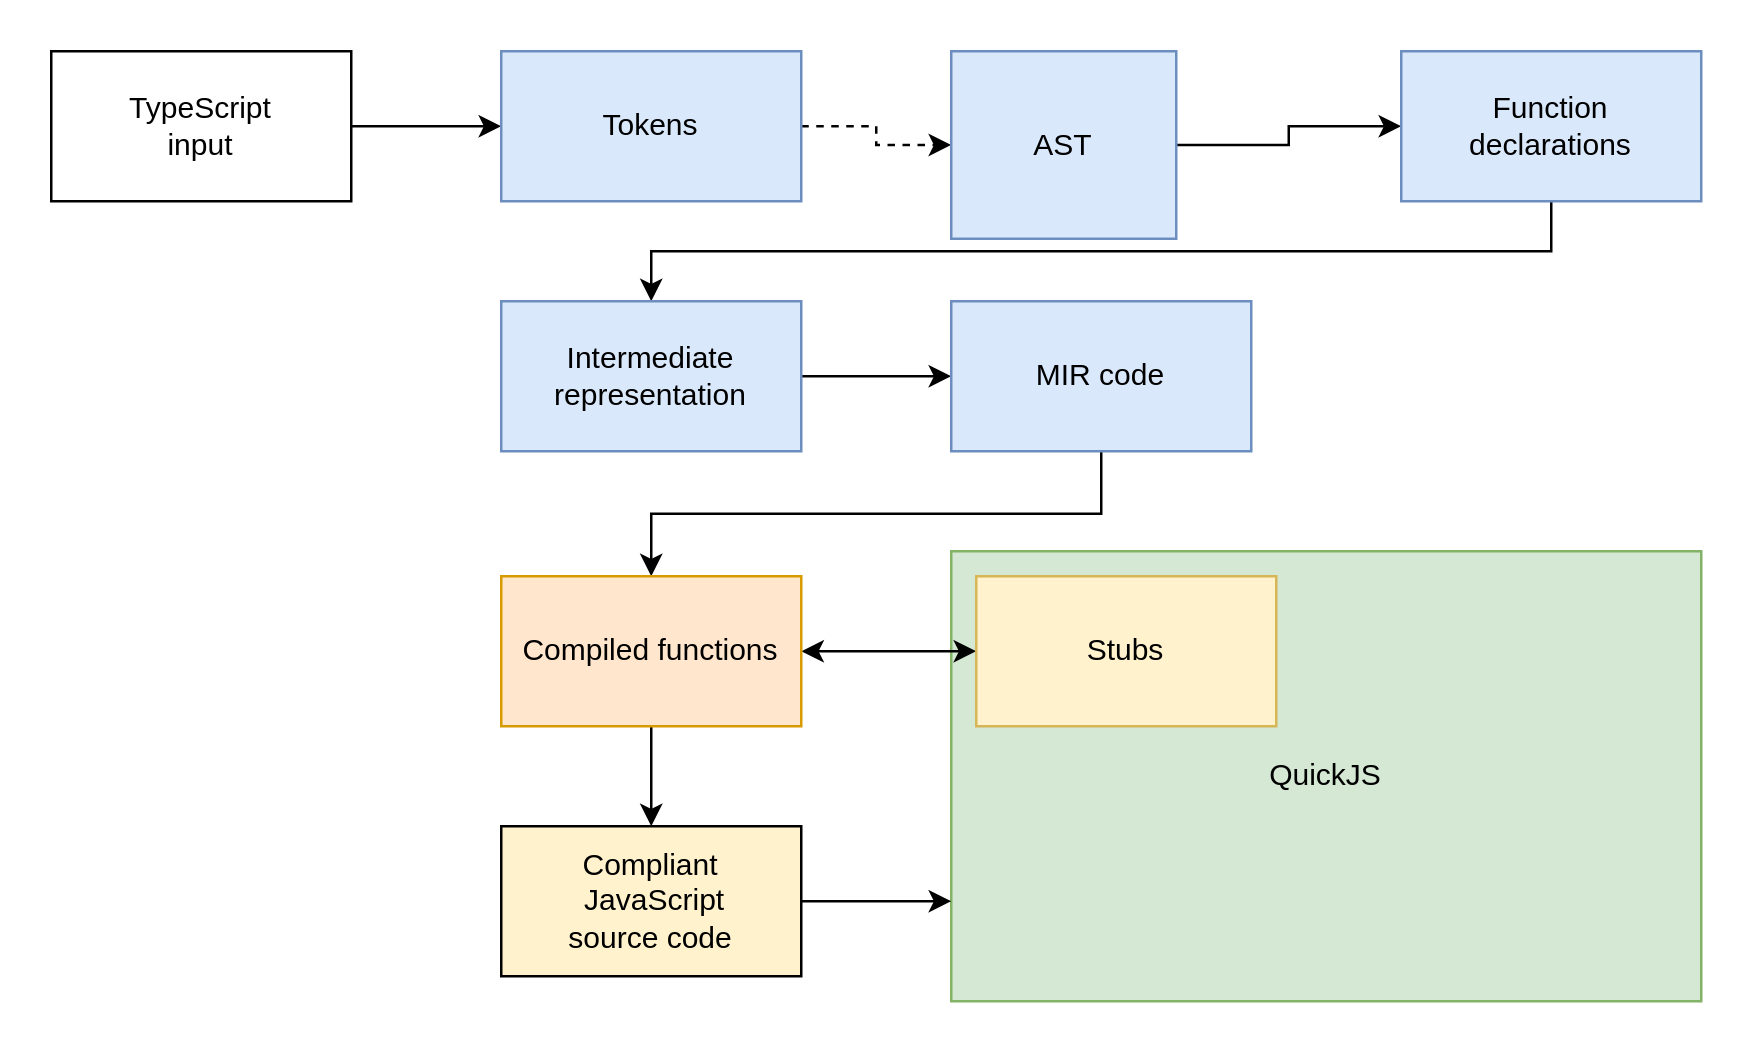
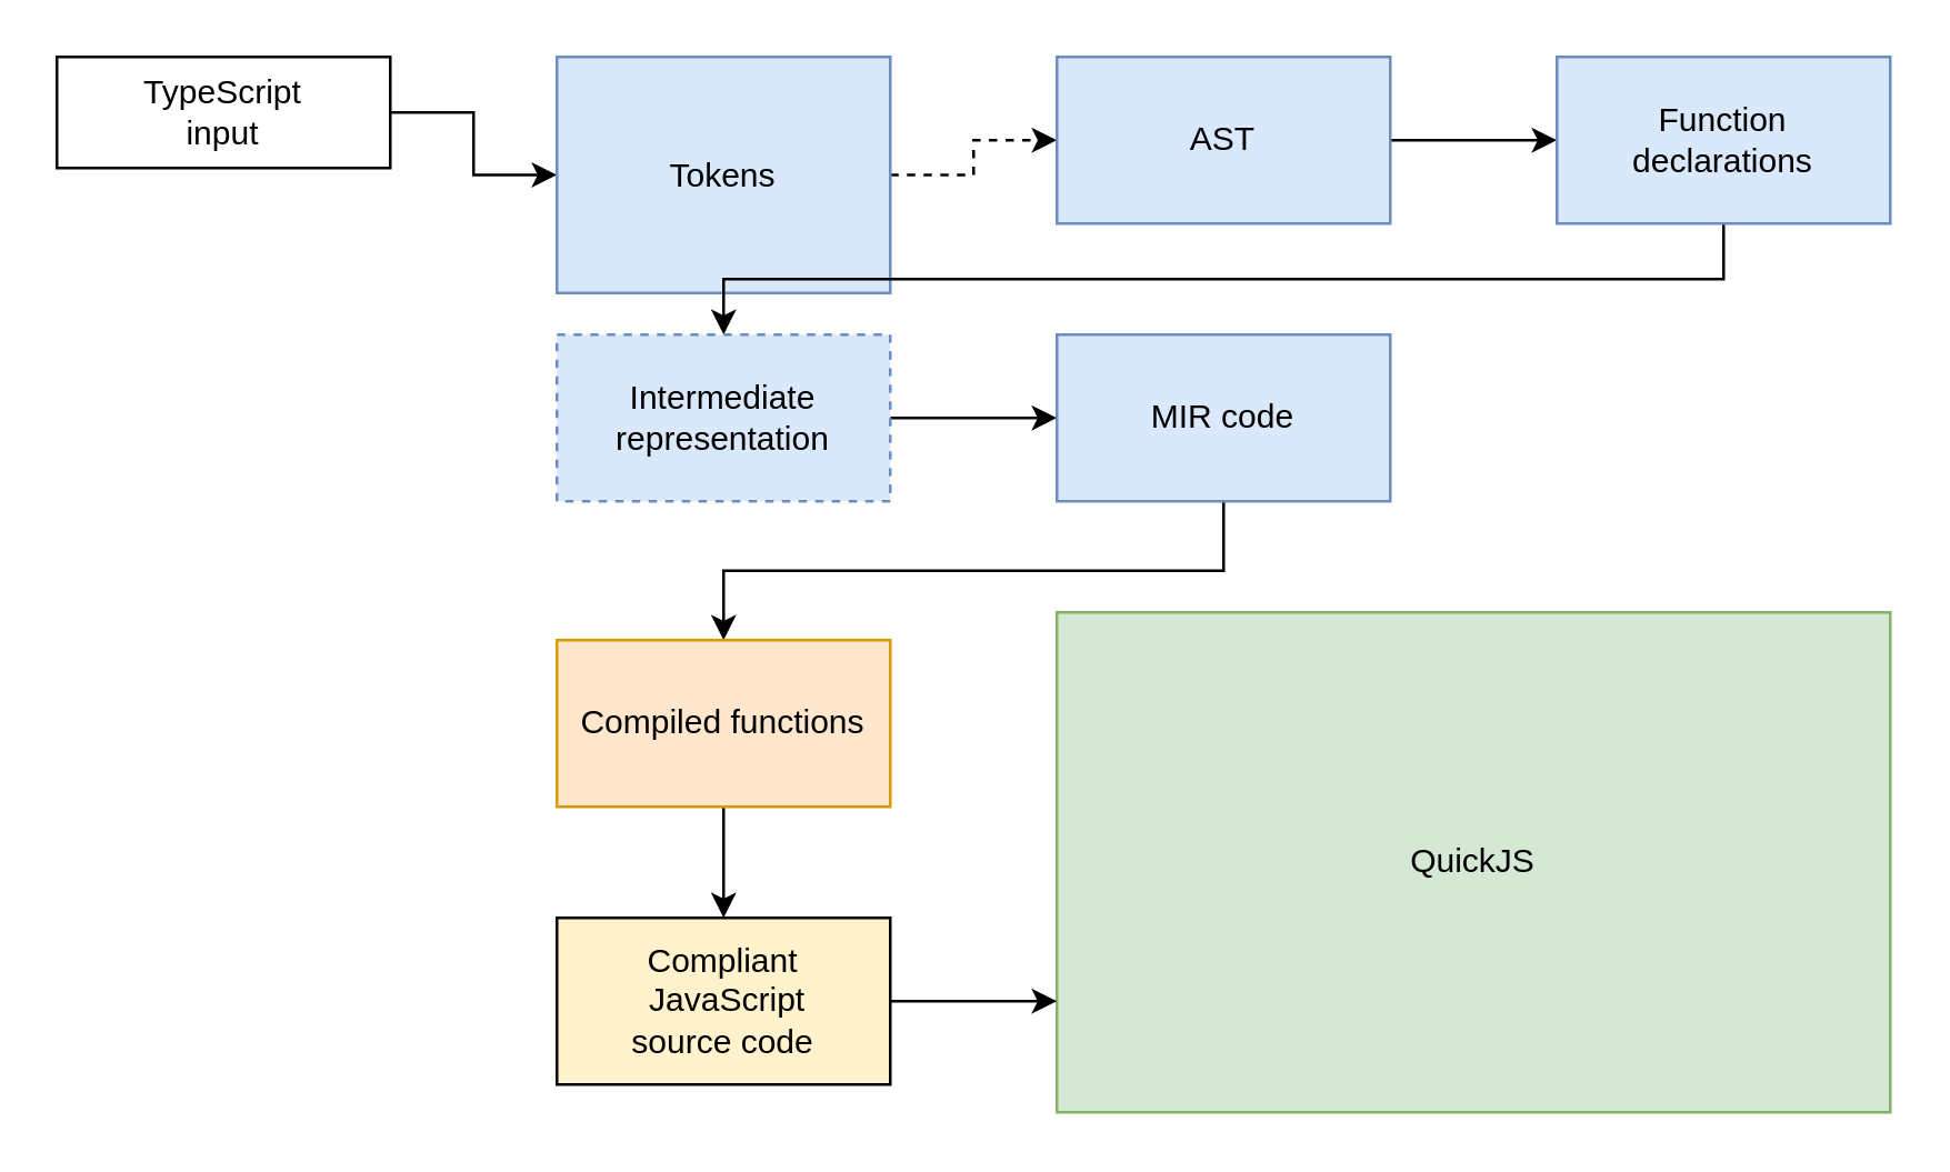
  <mxCell id="0" />
  <mxCell id="1" parent="0" />
  <mxCell id="2" style="edgeStyle=orthogonalEdgeStyle;rounded=0;orthogonalLoop=1;jettySize=auto;html=1;exitX=1;exitY=0.5;exitDx=0;exitDy=0;entryX=0;entryY=0.5;entryDx=0;entryDy=0;" parent="1" source="3" target="5" edge="1"><mxGeometry relative="1" as="geometry" /></mxCell>
- <mxCell id="3" value="TypeScript&lt;div&gt;input&lt;/div&gt;" style="rounded=0;whiteSpace=wrap;html=1;" parent="1" vertex="1"><mxGeometry width="120" height="60" as="geometry" x="20" y="20" /></mxCell>
+ <mxCell id="3" value="TypeScript&lt;div&gt;input&lt;/div&gt;" style="rounded=0;whiteSpace=wrap;html=1;" parent="1" vertex="1"><mxGeometry x="20" y="20" width="120" height="40" as="geometry" /></mxCell>
  <mxCell id="4" style="edgeStyle=orthogonalEdgeStyle;rounded=0;orthogonalLoop=1;jettySize=auto;html=1;exitX=1;exitY=0.5;exitDx=0;exitDy=0;entryX=0;entryY=0.5;entryDx=0;entryDy=0;dashed=1;" parent="1" source="5" target="7" edge="1"><mxGeometry relative="1" as="geometry" /></mxCell>
- <mxCell id="5" value="Tokens" style="rounded=0;whiteSpace=wrap;html=1;fillColor=#dae8fc;strokeColor=#6c8ebf;" parent="1" vertex="1"><mxGeometry x="200" width="120" height="60" as="geometry" y="20" /></mxCell>
+ <mxCell id="5" value="Tokens" style="rounded=0;whiteSpace=wrap;html=1;fillColor=#dae8fc;strokeColor=#6c8ebf;" parent="1" vertex="1"><mxGeometry x="200" y="20" width="120" height="85" as="geometry" /></mxCell>
  <mxCell id="6" style="edgeStyle=orthogonalEdgeStyle;rounded=0;orthogonalLoop=1;jettySize=auto;html=1;exitX=1;exitY=0.5;exitDx=0;exitDy=0;entryX=0;entryY=0.5;entryDx=0;entryDy=0;" parent="1" source="7" target="9" edge="1"><mxGeometry relative="1" as="geometry" /></mxCell>
- <mxCell id="7" value="AST" style="rounded=0;whiteSpace=wrap;html=1;fillColor=#dae8fc;strokeColor=#6c8ebf;" parent="1" vertex="1"><mxGeometry x="380" y="20" width="90" height="75" as="geometry" /></mxCell>
+ <mxCell id="7" value="AST" style="rounded=0;whiteSpace=wrap;html=1;fillColor=#dae8fc;strokeColor=#6c8ebf;" parent="1" vertex="1"><mxGeometry x="380" width="120" height="60" as="geometry" y="20" /></mxCell>
  <mxCell id="8" style="edgeStyle=orthogonalEdgeStyle;rounded=0;orthogonalLoop=1;jettySize=auto;html=1;exitX=0.5;exitY=1;exitDx=0;exitDy=0;entryX=0.5;entryY=0;entryDx=0;entryDy=0;" parent="1" source="9" target="11" edge="1"><mxGeometry relative="1" as="geometry" /></mxCell>
  <mxCell id="9" value="Function&lt;div&gt;declarations&lt;/div&gt;" style="rounded=0;whiteSpace=wrap;html=1;fillColor=#dae8fc;strokeColor=#6c8ebf;" parent="1" vertex="1"><mxGeometry x="560" width="120" height="60" as="geometry" y="20" /></mxCell>
  <mxCell id="10" style="edgeStyle=orthogonalEdgeStyle;rounded=0;orthogonalLoop=1;jettySize=auto;html=1;exitX=1;exitY=0.5;exitDx=0;exitDy=0;entryX=0;entryY=0.5;entryDx=0;entryDy=0;" parent="1" source="11" target="13" edge="1"><mxGeometry relative="1" as="geometry" /></mxCell>
- <mxCell id="11" value="Intermediate&lt;div&gt;representation&lt;/div&gt;" style="rounded=0;whiteSpace=wrap;html=1;fillColor=#dae8fc;strokeColor=#6c8ebf;" parent="1" vertex="1"><mxGeometry x="200" y="120" width="120" height="60" as="geometry" /></mxCell>
+ <mxCell id="11" value="Intermediate&lt;div&gt;representation&lt;/div&gt;" style="rounded=0;whiteSpace=wrap;html=1;fillColor=#dae8fc;strokeColor=#6c8ebf;dashed=1;" parent="1" vertex="1"><mxGeometry x="200" y="120" width="120" height="60" as="geometry" /></mxCell>
  <mxCell id="12" style="edgeStyle=orthogonalEdgeStyle;rounded=0;orthogonalLoop=1;jettySize=auto;html=1;exitX=0.5;exitY=1;exitDx=0;exitDy=0;entryX=0.5;entryY=0;entryDx=0;entryDy=0;" parent="1" source="13" target="20" edge="1"><mxGeometry relative="1" as="geometry" /></mxCell>
  <mxCell id="13" value="MIR code" style="rounded=0;whiteSpace=wrap;html=1;fillColor=#dae8fc;strokeColor=#6c8ebf;" parent="1" vertex="1"><mxGeometry x="380" y="120" width="120" height="60" as="geometry" /></mxCell>
  <mxCell id="14" value="QuickJS" style="rounded=0;whiteSpace=wrap;html=1;glass=0;shadow=0;labelPosition=center;verticalLabelPosition=middle;align=center;verticalAlign=middle;horizontal=1;fillColor=#d5e8d4;strokeColor=#82b366;" parent="1" vertex="1"><mxGeometry x="380" y="220" width="300" height="180" as="geometry" /></mxCell>
- <mxCell id="15" style="edgeStyle=orthogonalEdgeStyle;rounded=0;orthogonalLoop=1;jettySize=auto;html=1;exitX=0;exitY=0.5;exitDx=0;exitDy=0;entryX=1;entryY=0.5;entryDx=0;entryDy=0;startArrow=classic;startFill=1;" parent="1" source="16" target="20" edge="1"><mxGeometry relative="1" as="geometry"><Array as="points" /><mxPoint x="320" y="260" as="targetPoint" /></mxGeometry></mxCell>
- <mxCell id="16" value="Stubs" style="rounded=0;whiteSpace=wrap;html=1;fillColor=#fff2cc;strokeColor=#d6b656;" parent="1" vertex="1"><mxGeometry x="390" y="230" width="120" height="60" as="geometry" /></mxCell>
  <mxCell id="17" style="edgeStyle=orthogonalEdgeStyle;rounded=0;orthogonalLoop=1;jettySize=auto;html=1;exitX=1;exitY=0.5;exitDx=0;exitDy=0;" parent="1" source="18" edge="1"><mxGeometry relative="1" as="geometry"><mxPoint x="380" y="360" as="targetPoint" /></mxGeometry></mxCell>
  <mxCell id="18" value="Compliant&lt;div&gt;&amp;nbsp;JavaScript&lt;div&gt;source code&lt;/div&gt;&lt;/div&gt;" style="rounded=0;whiteSpace=wrap;html=1;fillColor=#fff2cc;" parent="1" vertex="1"><mxGeometry x="200" y="330" width="120" height="60" as="geometry" /></mxCell>
  <mxCell id="19" style="edgeStyle=orthogonalEdgeStyle;rounded=0;orthogonalLoop=1;jettySize=auto;html=1;exitX=0.5;exitY=1;exitDx=0;exitDy=0;entryX=0.5;entryY=0;entryDx=0;entryDy=0;" parent="1" source="20" target="18" edge="1"><mxGeometry relative="1" as="geometry" /></mxCell>
  <mxCell id="20" value="Compiled functions" style="rounded=0;whiteSpace=wrap;html=1;fillColor=#ffe6cc;strokeColor=#d79b00;" parent="1" vertex="1"><mxGeometry x="200" y="230" width="120" height="60" as="geometry" /></mxCell>
